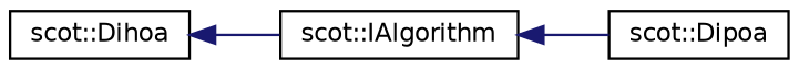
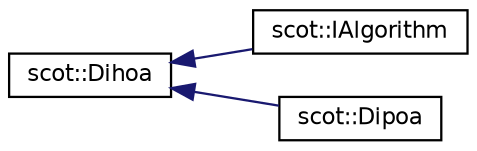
  digraph {
    rankdir=LR
    node [color=black fillcolor=white fontname=Helvetica fontsize=10 shape=record style=filled]
    edge [color=midnightblue dir=back fontname=Helvetica fontsize=10 labelfontname=Helvetica labelfontsize=10 style=solid]
    n1 [height=0.2 label="scot::IAlgorithm" width=0.4]
    n2 [height=0.2 label="scot::Dipoa" width=0.4]
    n3 [height=0.2 label="scot::Dihoa" width=0.4]
-   n1 -> n2
+   n3 -> n2
    n3 -> n1
  }
